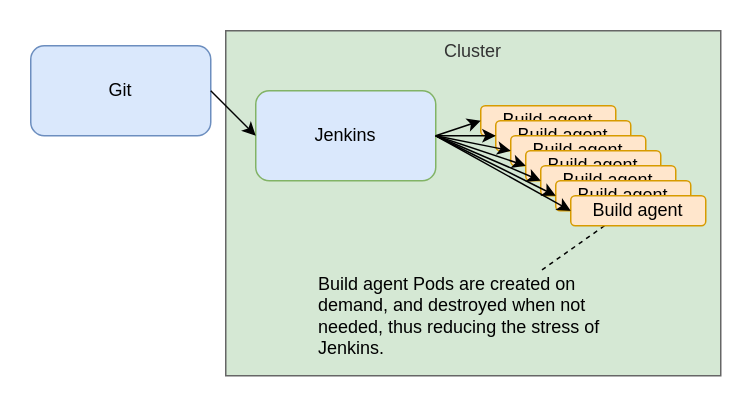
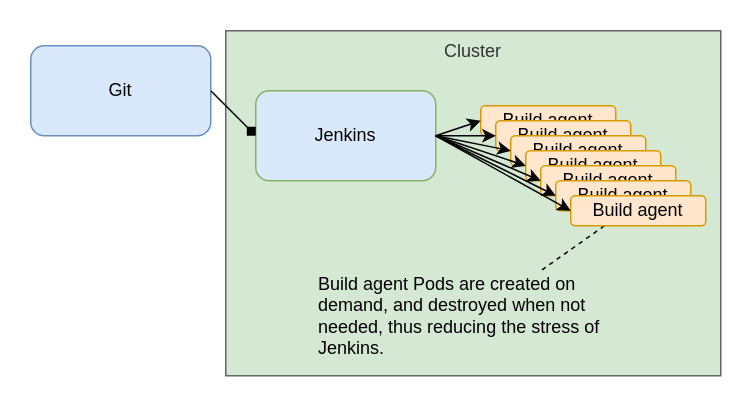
  <mxCell id="0" />
  <mxCell id="1" parent="0" />
  <mxCell id="2" value="Git" style="rounded=1;whiteSpace=wrap;html=1;fillColor=#dae8fc;strokeColor=#6c8ebf;" vertex="1" parent="1"><mxGeometry x="20" y="30" width="120" height="60" as="geometry" /></mxCell>
  <mxCell id="3" value="Cluster" style="rounded=0;whiteSpace=wrap;html=1;verticalAlign=top;fillColor=#d5e8d4;strokeColor=#666666;fontColor=#333333;" vertex="1" parent="1"><mxGeometry x="150" y="20" width="330" height="230" as="geometry" /></mxCell>
  <mxCell id="4" value="Jenkins" style="rounded=1;whiteSpace=wrap;html=1;fillColor=#dae8fc;strokeColor=#82b366;" vertex="1" parent="1"><mxGeometry x="170" y="60" width="120" height="60" as="geometry" /></mxCell>
- <mxCell id="5" value="" style="endArrow=classic;html=1;exitX=1;exitY=0.5;exitDx=0;exitDy=0;entryX=0;entryY=0.5;entryDx=0;entryDy=0;" edge="1" parent="1" source="2" target="4"><mxGeometry width="50" height="50" relative="1" as="geometry"><mxPoint x="70" y="180" as="sourcePoint" /><mxPoint x="120" y="130" as="targetPoint" /></mxGeometry></mxCell>
+ <mxCell id="5" value="" style="endArrow=diamond;html=1;exitX=1;exitY=0.5;exitDx=0;exitDy=0;entryX=0;entryY=0.5;entryDx=0;entryDy=0;" edge="1" parent="1" source="2" target="4"><mxGeometry width="50" height="50" relative="1" as="geometry"><mxPoint x="70" y="180" as="sourcePoint" /><mxPoint x="120" y="130" as="targetPoint" /></mxGeometry></mxCell>
  <mxCell id="6" value="Build agent Pods are created on demand, and destroyed when not needed, thus reducing the stress of Jenkins." style="text;html=1;strokeColor=none;fillColor=none;align=left;verticalAlign=middle;whiteSpace=wrap;rounded=0;" vertex="1" parent="1"><mxGeometry x="210" y="180" width="200" height="60" as="geometry" /></mxCell>
  <mxCell id="7" value="" style="endArrow=none;dashed=1;html=1;exitX=0.25;exitY=1;exitDx=0;exitDy=0;entryX=0.75;entryY=0;entryDx=0;entryDy=0;" edge="1" parent="1" source="14" target="6"><mxGeometry width="50" height="50" relative="1" as="geometry"><mxPoint x="90" y="290" as="sourcePoint" /><mxPoint x="140" y="240" as="targetPoint" /></mxGeometry></mxCell>
  <mxCell id="8" value="Build agent" style="rounded=1;whiteSpace=wrap;html=1;align=center;fillColor=#ffe6cc;strokeColor=#d79b00;" vertex="1" parent="1"><mxGeometry x="320" y="70" width="90" height="20" as="geometry" /></mxCell>
  <mxCell id="9" value="Build agent" style="rounded=1;whiteSpace=wrap;html=1;align=center;fillColor=#ffe6cc;strokeColor=#d79b00;" vertex="1" parent="1"><mxGeometry x="330" y="80" width="90" height="20" as="geometry" /></mxCell>
  <mxCell id="10" value="Build agent" style="rounded=1;whiteSpace=wrap;html=1;align=center;fillColor=#ffe6cc;strokeColor=#d79b00;" vertex="1" parent="1"><mxGeometry x="340" y="90" width="90" height="20" as="geometry" /></mxCell>
  <mxCell id="11" value="Build agent" style="rounded=1;whiteSpace=wrap;html=1;align=center;fillColor=#ffe6cc;strokeColor=#d79b00;" vertex="1" parent="1"><mxGeometry x="350" y="100" width="90" height="20" as="geometry" /></mxCell>
  <mxCell id="12" value="Build agent" style="rounded=1;whiteSpace=wrap;html=1;align=center;fillColor=#ffe6cc;strokeColor=#d79b00;" vertex="1" parent="1"><mxGeometry x="360" y="110" width="90" height="20" as="geometry" /></mxCell>
  <mxCell id="13" value="Build agent" style="rounded=1;whiteSpace=wrap;html=1;align=center;fillColor=#ffe6cc;strokeColor=#d79b00;" vertex="1" parent="1"><mxGeometry x="370" y="120" width="90" height="20" as="geometry" /></mxCell>
  <mxCell id="14" value="Build agent" style="rounded=1;whiteSpace=wrap;html=1;align=center;fillColor=#ffe6cc;strokeColor=#d79b00;" vertex="1" parent="1"><mxGeometry x="380" y="130" width="90" height="20" as="geometry" /></mxCell>
  <mxCell id="15" value="" style="endArrow=classic;html=1;exitX=1;exitY=0.5;exitDx=0;exitDy=0;entryX=0;entryY=0.5;entryDx=0;entryDy=0;" edge="1" parent="1" source="4" target="8"><mxGeometry width="50" height="50" relative="1" as="geometry"><mxPoint x="220" y="330" as="sourcePoint" /><mxPoint x="270" y="280" as="targetPoint" /></mxGeometry></mxCell>
  <mxCell id="16" value="" style="endArrow=classic;html=1;exitX=1;exitY=0.5;exitDx=0;exitDy=0;entryX=0;entryY=0.5;entryDx=0;entryDy=0;" edge="1" parent="1" source="4" target="9"><mxGeometry width="50" height="50" relative="1" as="geometry"><mxPoint x="300" y="100" as="sourcePoint" /><mxPoint x="570" y="20" as="targetPoint" /></mxGeometry></mxCell>
  <mxCell id="17" value="" style="endArrow=classic;html=1;exitX=1;exitY=0.5;exitDx=0;exitDy=0;" edge="1" parent="1" source="4"><mxGeometry width="50" height="50" relative="1" as="geometry"><mxPoint x="300" y="100" as="sourcePoint" /><mxPoint x="340" y="100" as="targetPoint" /></mxGeometry></mxCell>
  <mxCell id="18" value="" style="endArrow=classic;html=1;" edge="1" parent="1"><mxGeometry width="50" height="50" relative="1" as="geometry"><mxPoint x="290" y="90" as="sourcePoint" /><mxPoint x="350" y="110" as="targetPoint" /></mxGeometry></mxCell>
  <mxCell id="19" value="" style="endArrow=classic;html=1;" edge="1" parent="1"><mxGeometry width="50" height="50" relative="1" as="geometry"><mxPoint x="290" y="90" as="sourcePoint" /><mxPoint x="360" y="120" as="targetPoint" /></mxGeometry></mxCell>
  <mxCell id="20" value="" style="endArrow=classic;html=1;" edge="1" parent="1"><mxGeometry width="50" height="50" relative="1" as="geometry"><mxPoint x="290" y="90" as="sourcePoint" /><mxPoint x="370" y="130" as="targetPoint" /></mxGeometry></mxCell>
  <mxCell id="21" value="" style="endArrow=classic;html=1;exitX=1;exitY=0.5;exitDx=0;exitDy=0;" edge="1" parent="1" source="4"><mxGeometry width="50" height="50" relative="1" as="geometry"><mxPoint x="330" y="130" as="sourcePoint" /><mxPoint x="380" y="140" as="targetPoint" /></mxGeometry></mxCell>
